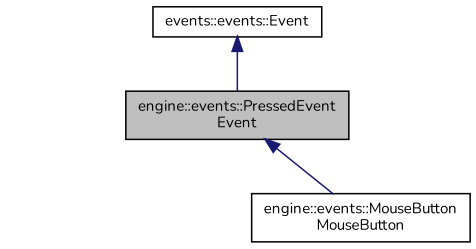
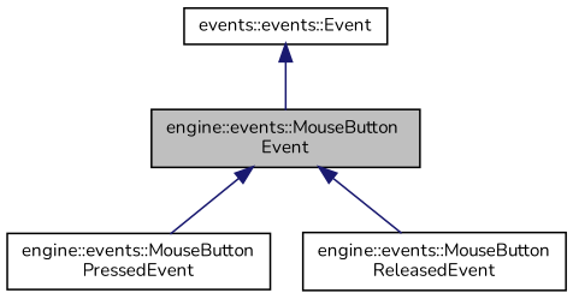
  digraph {
    fontname=Nunito
    node [color=black fillcolor=white fontname=Nunito fontsize=10 shape=record style=filled]
    edge [color=midnightblue dir=back fontname=Nunito fontsize=10 labelfontname=Helvetica labelfontsize=10 style=solid]
-   n1 [fillcolor=grey75 fontcolor=black height=0.2 label="engine::events::PressedEvent\lEvent" width=0.4]
-   n3 [height=0.2 label="engine::events::MouseButton\lMouseButton" width=0.4]
+   n1 [fillcolor=grey75 fontcolor=black height=0.2 label="engine::events::MouseButton\lEvent" width=0.4]
+   n2 [height=0.2 label="engine::events::MouseButton\lPressedEvent" width=0.4]
+   n3 [height=0.2 label="engine::events::MouseButton\lReleasedEvent" width=0.4]
    n4 [height=0.2 label="events::events::Event" width=0.4]
+   n1 -> n2
    n1 -> n3
    n4 -> n1
  }
